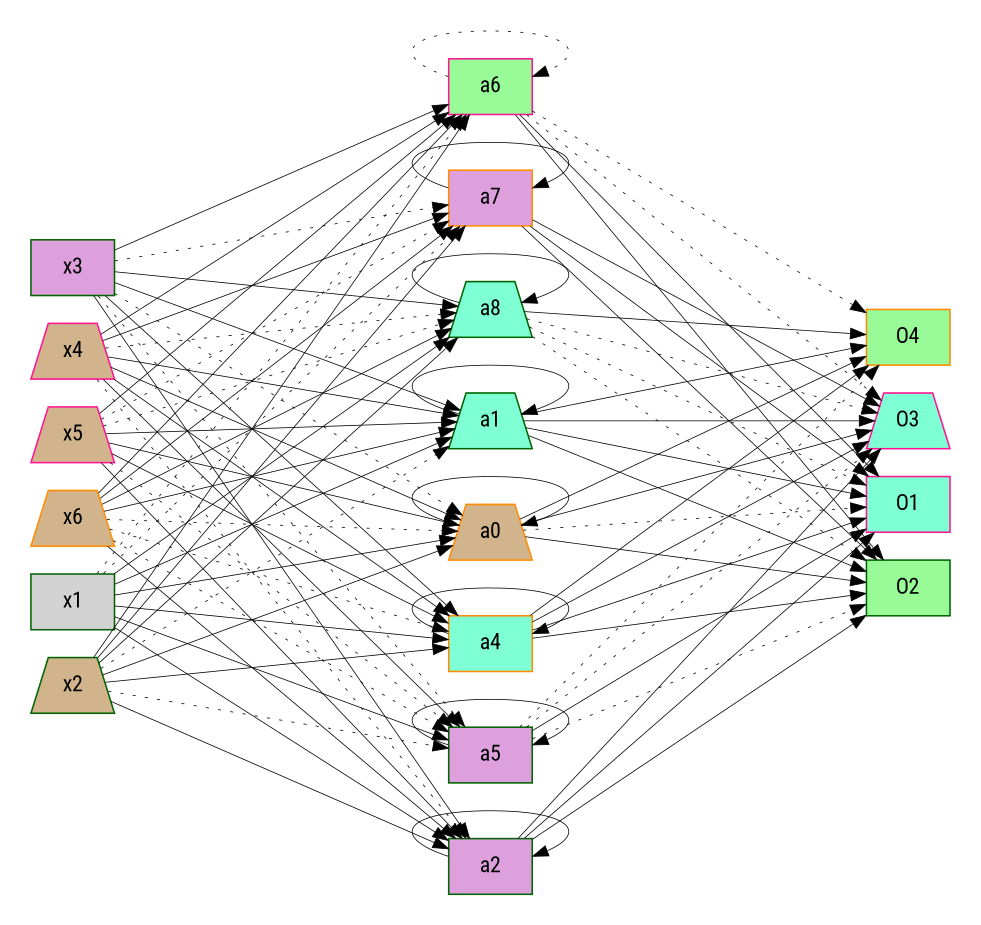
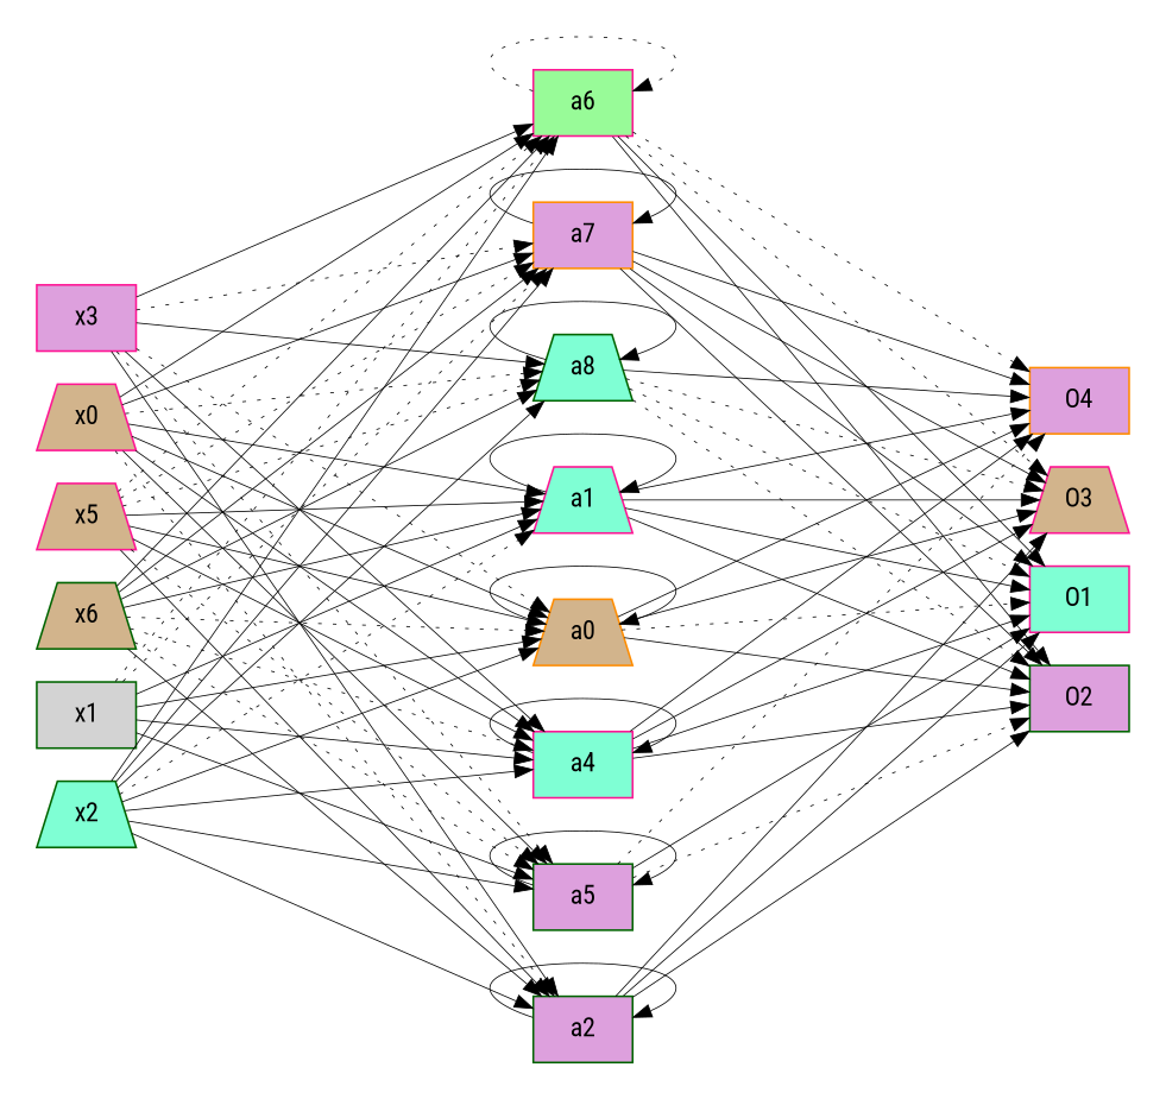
  digraph {
    fontname="Roboto Condensed"
    rankdir=LR
    ranksep=3.0
    splines=line
    node [color=darkgreen fillcolor=tan fixedsize=true fontname="Roboto Condensed" shape=box style="solid,filled"]
    edge [fontname="Roboto Condensed" penwidth=0.5 style=bold]
    x1 [fillcolor=lightgrey]
-   x2 [shape=trapezium]
-   x3 [fillcolor=plum]
-   x4 [color=deeppink shape=trapezium]
+   x2 [fillcolor=aquamarine shape=trapezium]
+   x3 [color=deeppink fillcolor=plum]
+   x4 [color=deeppink shape=trapezium label=x0]
    x5 [color=deeppink shape=trapezium]
-   x6 [color=darkorange shape=trapezium]
-   a1 [fillcolor=aquamarine shape=trapezium]
+   x6 [shape=trapezium]
+   a1 [color=deeppink fillcolor=aquamarine shape=trapezium]
    a2 [fillcolor=plum]
    n9 [color=darkorange label=a0 shape=trapezium]
-   a4 [color=darkorange fillcolor=aquamarine]
+   a4 [color=deeppink fillcolor=aquamarine]
    a5 [fillcolor=plum]
    a6 [color=deeppink fillcolor=palegreen]
    a7 [color=darkorange fillcolor=plum]
    a8 [fillcolor=aquamarine shape=trapezium]
    O1 [color=deeppink fillcolor=aquamarine]
-   O2 [fillcolor=palegreen]
-   O3 [color=deeppink fillcolor=aquamarine shape=trapezium]
-   O4 [color=darkorange fillcolor=palegreen]
+   O2 [fillcolor=plum]
+   O3 [color=deeppink shape=trapezium]
+   O4 [color=darkorange fillcolor=plum]
    subgraph cluster_1 {
      color=white
      x1
      x2
      x3
      x4
      x5
      x6
    }
    subgraph cluster_2 {
      color=white
      a1
      a2
      n9
      a4
      a5
      a6
      a7
      a8
    }
    subgraph cluster_3 {
      color=white
      O1
      O2
      O3
      O4
    }
    x1 -> a1
-   x1 -> a2
    x1 -> n9
    x1 -> a4 [style=solid]
    x1 -> a5
    x1 -> a6 [style=dotted]
    x1 -> a7 [style=dotted]
-   x1 -> a8 [style=solid]
    x2 -> a1 [style=dotted]
    x2 -> a2
    x2 -> n9
    x2 -> a4
-   x2 -> a5 [style=dotted]
+   x2 -> a5
    x2 -> a6
    x2 -> a7
    x2 -> a8 [style=solid]
-   x3 -> a1
    x3 -> a2
    x3 -> n9 [style=dotted]
    x3 -> a4
    x3 -> a5 [style=dotted]
    x3 -> a6
    x3 -> a7 [style=dotted]
    x3 -> a8 [style=solid]
    x4 -> a1
    x4 -> a2 [style=dotted]
    x4 -> n9
    x4 -> a4 [style=solid]
    x4 -> a5 [style=solid]
    x4 -> a6 [style=solid]
    x4 -> a7 [style=solid]
    x4 -> a8 [style=dotted]
    x5 -> a1 [style=solid]
    x5 -> a2
    x5 -> n9 [style=solid]
    x5 -> a4
    x5 -> a5 [style=dotted]
-   x5 -> a6 [style=solid]
+   x5 -> a6 [style=dotted]
    x5 -> a7 [style=dotted]
    x5 -> a8 [style=dotted]
    x6 -> a1 [style=solid]
    x6 -> a2 [style=solid]
    x6 -> n9 [style=dotted]
    x6 -> a4 [style=dotted]
    x6 -> a5 [style=dotted]
    x6 -> a6
    x6 -> a7 [style=solid]
    x6 -> a8
    a1 -> a1 [style=solid]
    a1 -> O1
    a1 -> O2
    a1 -> O3
    a1 -> O4 [style=solid]
    a2 -> a2
    a2 -> O1
    a2 -> O2
    a2 -> O3 [style=solid]
    n9 -> n9
    n9 -> O1 [style=dotted]
    n9 -> O2
    n9 -> O3
    n9 -> O4 [style=solid]
    a4 -> a4
    a4 -> O1 [style=solid]
    a4 -> O2 [style=solid]
    a4 -> O3
    a4 -> O4
    a5 -> a5 [style=solid]
    a5 -> O1
    a5 -> O2 [style=dotted]
-   a5 -> O3 [style=dotted]
    a5 -> O4 [style=dotted]
    a6 -> a6 [style=dotted]
    a6 -> O1
    a6 -> O2 [style=solid]
    a6 -> O3 [style=dotted]
    a6 -> O4 [style=dotted]
    a7 -> a7
    a7 -> O1
    a7 -> O2 [style=solid]
    a7 -> O3
+   a7 -> O4
    a8 -> a8
    a8 -> O1 [style=dotted]
    a8 -> O2 [style=dotted]
    a8 -> O3 [style=dotted]
    a8 -> O4
  }
